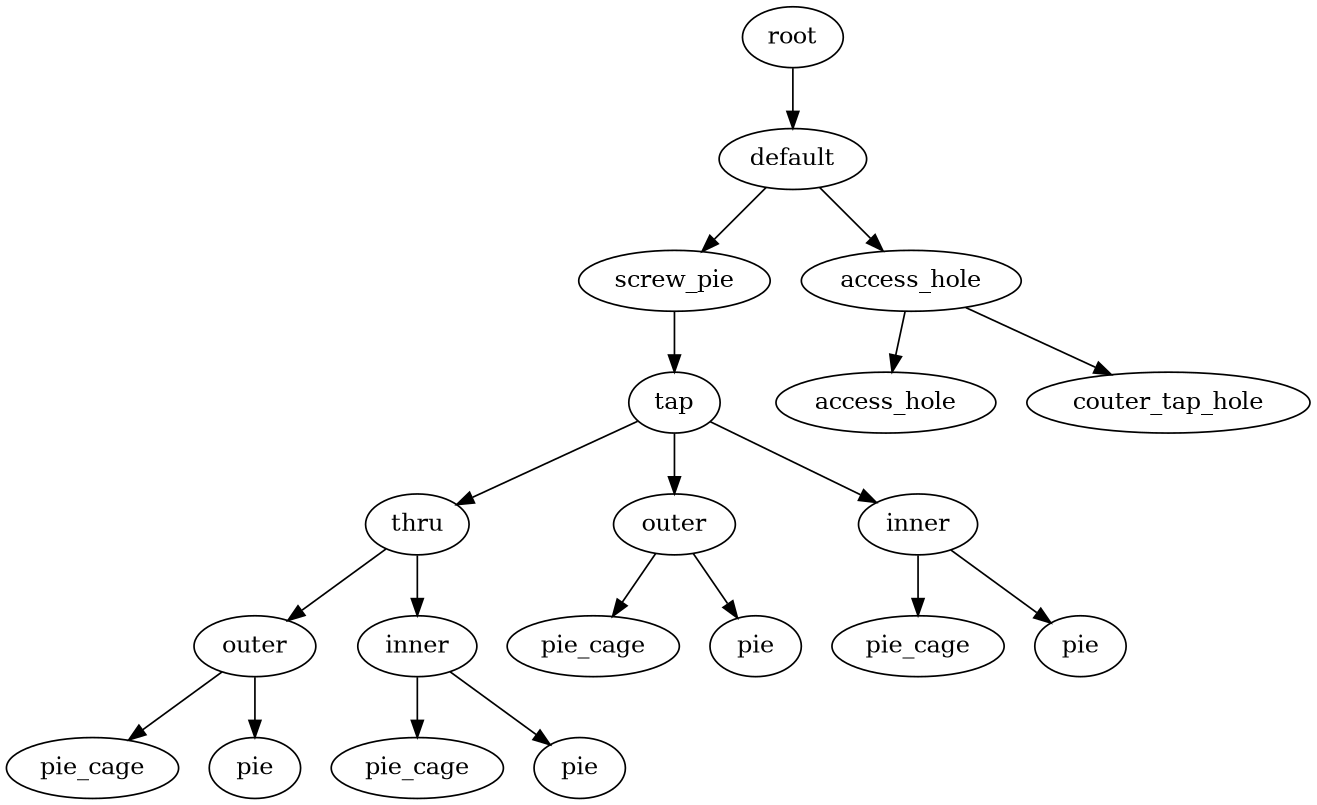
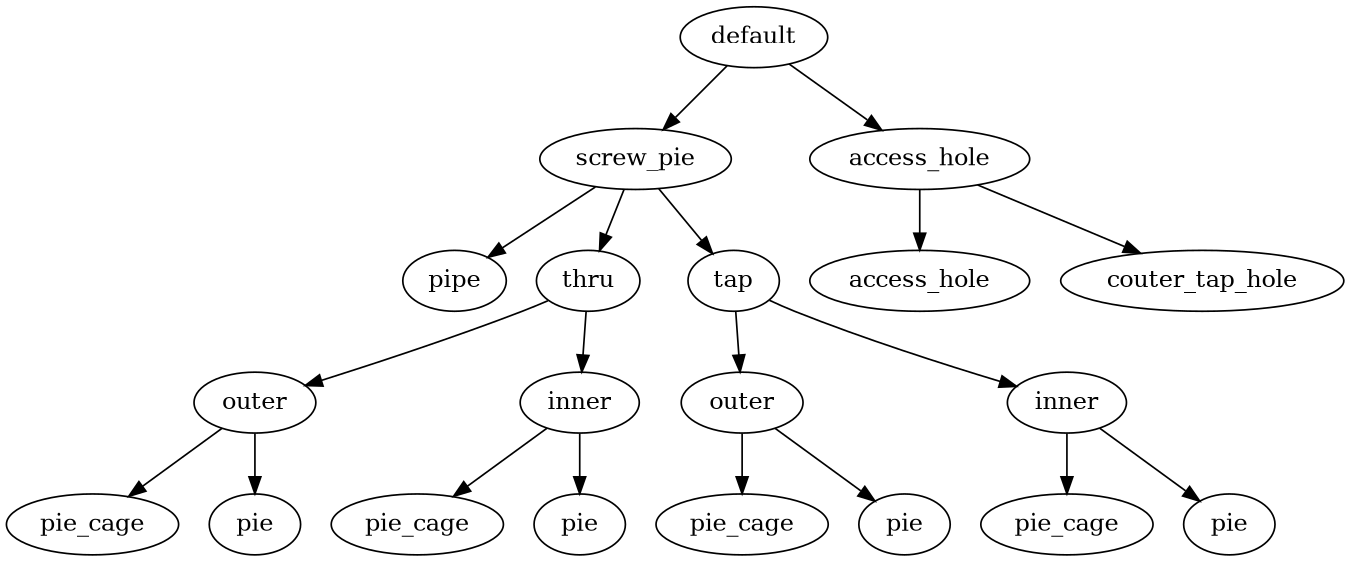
  digraph {
    rankdir=TB
-   n1 [label=root]
    n2 [label=default]
    n3 [label=screw_pie]
    n4 [label=access_hole]
+   n5 [label=pipe]
    n6 [label=thru]
    n7 [label=tap]
    n8 [label=access_hole]
    n9 [label=couter_tap_hole]
    n10 [label=outer]
    n11 [label=inner]
    n12 [label=outer]
    n13 [label=inner]
    n14 [label=pie_cage]
    n15 [label=pie]
    n16 [label=pie_cage]
    n17 [label=pie]
    n18 [label=pie_cage]
    n19 [label=pie]
    n20 [label=pie_cage]
    n21 [label=pie]
-   n1 -> n2
    n2 -> n3
    n2 -> n4
-   n7 -> n6
+   n3 -> n5
+   n3 -> n6
    n3 -> n7
    n4 -> n8
    n4 -> n9
    n6 -> n10
    n6 -> n11
    n7 -> n12
    n7 -> n13
    n10 -> n14
    n10 -> n15
    n11 -> n16
    n11 -> n17
    n12 -> n18
    n12 -> n19
    n13 -> n20
    n13 -> n21
  }
